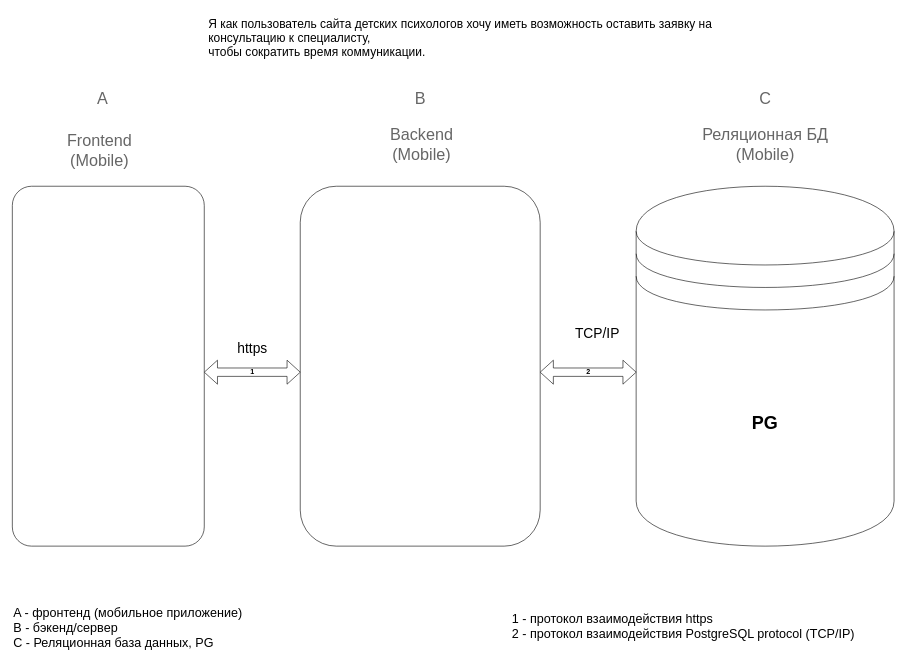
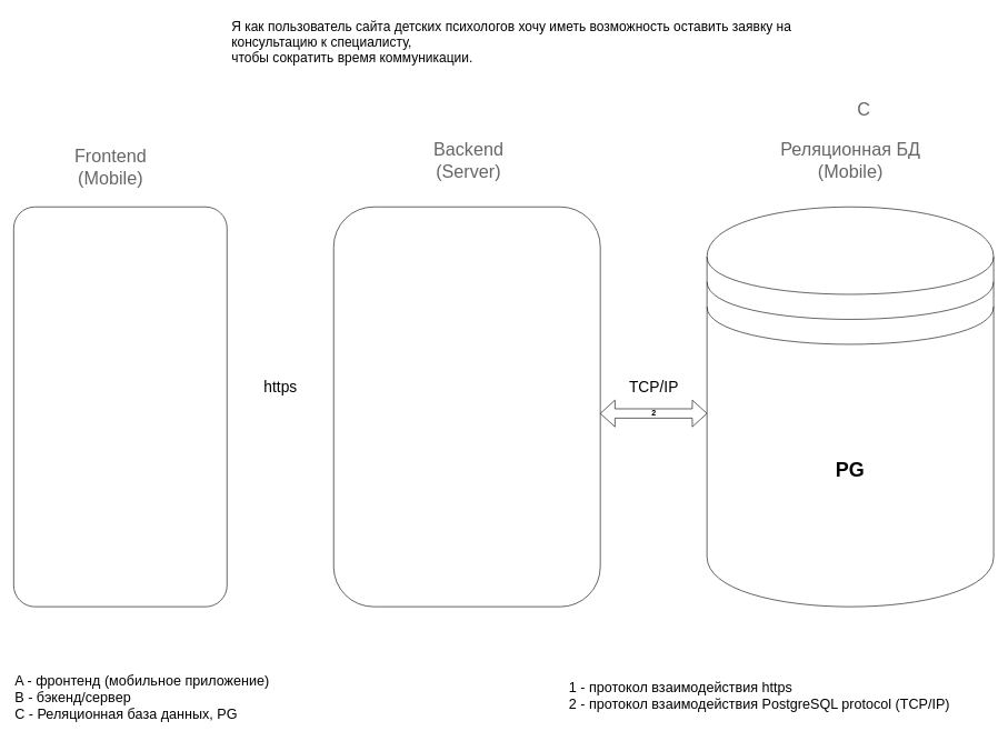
  <mxCell id="0" />
  <mxCell id="1" parent="0" />
  <mxCell id="2" value="&lt;div&gt;&lt;font style=&quot;font-size: 20px;&quot;&gt;&amp;nbsp;&lt;/font&gt;&lt;/div&gt;" style="rounded=1;whiteSpace=wrap;html=1;arcSize=10;" parent="1" vertex="1"><mxGeometry x="20" y="310" width="320" height="600" as="geometry" /></mxCell>
  <mxCell id="3" value="" style="rounded=1;whiteSpace=wrap;html=1;align=center;" parent="1" vertex="1"><mxGeometry x="500" y="310" width="400" height="600" as="geometry" /></mxCell>
  <mxCell id="4" value="&lt;font style=&quot;font-size: 30px;&quot;&gt;&lt;b&gt;PG&lt;/b&gt;&lt;/font&gt;" style="shape=datastore;whiteSpace=wrap;html=1;" parent="1" vertex="1"><mxGeometry x="1060" y="310" width="430" height="600" as="geometry" /></mxCell>
  <mxCell id="5" value="&lt;font color=&quot;#666666&quot; style=&quot;font-size: 27px;&quot;&gt;Frontend&lt;/font&gt;&lt;div style=&quot;font-size: 27px;&quot;&gt;&lt;font color=&quot;#666666&quot; style=&quot;font-size: 27px;&quot;&gt;(Mobile)&lt;/font&gt;&lt;/div&gt;" style="text;html=1;align=center;verticalAlign=middle;resizable=0;points=[];autosize=1;strokeColor=none;fillColor=none;" parent="1" vertex="1"><mxGeometry x="100" y="210" width="130" height="80" as="geometry" /></mxCell>
- <mxCell id="6" value="&lt;font color=&quot;#666666&quot;&gt;&lt;span style=&quot;font-size: 27px;&quot;&gt;Backend&lt;/span&gt;&lt;/font&gt;&lt;br&gt;&lt;div style=&quot;font-size: 27px;&quot;&gt;&lt;font color=&quot;#666666&quot; style=&quot;font-size: 27px;&quot;&gt;(Mobile)&lt;/font&gt;&lt;/div&gt;" style="text;html=1;align=center;verticalAlign=middle;resizable=0;points=[];autosize=1;strokeColor=none;fillColor=none;" parent="1" vertex="1"><mxGeometry x="637" y="200" width="130" height="80" as="geometry" /></mxCell>
+ <mxCell id="6" value="&lt;font color=&quot;#666666&quot;&gt;&lt;span style=&quot;font-size: 27px;&quot;&gt;Backend&lt;/span&gt;&lt;/font&gt;&lt;br&gt;&lt;div style=&quot;font-size: 27px;&quot;&gt;&lt;font color=&quot;#666666&quot; style=&quot;font-size: 27px;&quot;&gt;(Server)&lt;/font&gt;&lt;/div&gt;" style="text;html=1;align=center;verticalAlign=middle;resizable=0;points=[];autosize=1;strokeColor=none;fillColor=none;" parent="1" vertex="1"><mxGeometry x="637" y="200" width="130" height="80" as="geometry" /></mxCell>
  <mxCell id="7" value="&lt;font color=&quot;#666666&quot;&gt;&lt;span style=&quot;font-size: 27px;&quot;&gt;Реляционная БД&lt;/span&gt;&lt;/font&gt;&lt;div&gt;&lt;font color=&quot;#666666&quot;&gt;&lt;span style=&quot;font-size: 27px;&quot;&gt;(Mobile)&lt;/span&gt;&lt;/font&gt;&lt;/div&gt;" style="text;html=1;align=center;verticalAlign=middle;resizable=0;points=[];autosize=1;strokeColor=none;fillColor=none;" parent="1" vertex="1"><mxGeometry x="1155" y="200" width="240" height="80" as="geometry" /></mxCell>
  <mxCell id="8" value="&lt;span style=&quot;background-color: initial;&quot;&gt;&lt;font style=&quot;font-size: 20px;&quot;&gt;&lt;div&gt;Я как пользователь сайта детских психологов хочу иметь возможность оставить заявку на консультацию к специалисту,&lt;/div&gt;&lt;div&gt;чтобы сократить время коммуникации.&lt;/div&gt;&lt;/font&gt;&lt;/span&gt;" style="text;whiteSpace=wrap;html=1;" parent="1" vertex="1"><mxGeometry x="345" y="20" width="910" height="70" as="geometry" /></mxCell>
- <mxCell id="9" value="&lt;font color=&quot;#666666&quot;&gt;&lt;span style=&quot;font-size: 27px;&quot;&gt;A&lt;/span&gt;&lt;/font&gt;" style="text;html=1;align=center;verticalAlign=middle;resizable=0;points=[];autosize=1;strokeColor=none;fillColor=none;" parent="1" vertex="1"><mxGeometry x="150" y="140" width="40" height="50" as="geometry" /></mxCell>
- <mxCell id="10" value="&lt;font color=&quot;#666666&quot;&gt;&lt;span style=&quot;font-size: 27px;&quot;&gt;B&lt;/span&gt;&lt;/font&gt;" style="text;html=1;align=center;verticalAlign=middle;resizable=0;points=[];autosize=1;strokeColor=none;fillColor=none;" parent="1" vertex="1"><mxGeometry x="680" y="140" width="40" height="50" as="geometry" /></mxCell>
- <mxCell id="11" value="&lt;font color=&quot;#666666&quot;&gt;&lt;span style=&quot;font-size: 27px;&quot;&gt;C&lt;/span&gt;&lt;/font&gt;" style="text;html=1;align=center;verticalAlign=middle;resizable=0;points=[];autosize=1;strokeColor=none;fillColor=none;" parent="1" vertex="1"><mxGeometry x="1255" y="140" width="40" height="50" as="geometry" /></mxCell>
- <mxCell id="12" value="1" style="html=1;shadow=0;dashed=0;align=center;verticalAlign=middle;shape=mxgraph.arrows2.twoWayArrow;dy=0.65;dx=22;fontStyle=1" parent="1" vertex="1"><mxGeometry x="340" y="600" width="160" height="40" as="geometry" /></mxCell>
+ <mxCell id="11" value="&lt;font color=&quot;#666666&quot;&gt;&lt;span style=&quot;font-size: 27px;&quot;&gt;C&lt;/span&gt;&lt;/font&gt;" style="text;html=1;align=center;verticalAlign=middle;resizable=0;points=[];autosize=1;strokeColor=none;fillColor=none;" parent="1" vertex="1"><mxGeometry x="1275" y="140" width="40" height="50" as="geometry" /></mxCell>
  <mxCell id="13" value="2" style="html=1;shadow=0;dashed=0;align=center;verticalAlign=middle;shape=mxgraph.arrows2.twoWayArrow;dy=0.65;dx=22;fontStyle=1" parent="1" vertex="1"><mxGeometry x="900" y="600" width="160" height="40" as="geometry" /></mxCell>
  <mxCell id="14" value="&lt;font style=&quot;font-size: 23px;&quot;&gt;https&lt;/font&gt;" style="text;html=1;align=center;verticalAlign=middle;resizable=0;points=[];autosize=1;strokeColor=none;fillColor=none;" parent="1" vertex="1"><mxGeometry x="385" y="560" width="70" height="40" as="geometry" /></mxCell>
- <mxCell id="15" value="&lt;span style=&quot;font-size: 23px;&quot;&gt;TCP/IP&lt;/span&gt;" style="text;html=1;align=center;verticalAlign=middle;resizable=0;points=[];autosize=1;strokeColor=none;fillColor=none;" parent="1" vertex="1"><mxGeometry x="945" y="535" width="100" height="40" as="geometry" /></mxCell>
+ <mxCell id="15" value="&lt;span style=&quot;font-size: 23px;&quot;&gt;TCP/IP&lt;/span&gt;" style="text;html=1;align=center;verticalAlign=middle;resizable=0;points=[];autosize=1;strokeColor=none;fillColor=none;" parent="1" vertex="1"><mxGeometry x="930" y="560" width="100" height="40" as="geometry" /></mxCell>
  <mxCell id="16" value="&lt;font style=&quot;font-size: 21px;&quot;&gt;A - фронтенд (мобильное приложение)&lt;/font&gt;&lt;div style=&quot;font-size: 21px;&quot;&gt;&lt;font style=&quot;font-size: 21px;&quot;&gt;B - бэкенд/сервер&lt;/font&gt;&lt;/div&gt;&lt;div style=&quot;font-size: 21px;&quot;&gt;&lt;font style=&quot;font-size: 21px;&quot;&gt;C - Реляционная база данных, PG&lt;/font&gt;&lt;/div&gt;" style="text;html=1;align=left;verticalAlign=middle;resizable=0;points=[];autosize=1;strokeColor=none;fillColor=none;" parent="1" vertex="1"><mxGeometry x="20" y="1000" width="410" height="90" as="geometry" /></mxCell>
  <mxCell id="17" value="&lt;br&gt;&lt;div&gt;&lt;span style=&quot;font-size: 21px;&quot;&gt;1 - протокол взаимодействия https&lt;/span&gt;&lt;br&gt;&lt;/div&gt;&lt;div&gt;&lt;span style=&quot;font-size: 21px;&quot;&gt;2 - протокол взаимодействия PostgreSQL protocol (TCP/IP)&lt;/span&gt;&lt;span style=&quot;font-size: 21px;&quot;&gt;&lt;br&gt;&lt;/span&gt;&lt;/div&gt;" style="text;html=1;align=left;verticalAlign=middle;resizable=0;points=[];autosize=1;strokeColor=none;fillColor=none;" parent="1" vertex="1"><mxGeometry x="851" y="995" width="600" height="80" as="geometry" /></mxCell>
